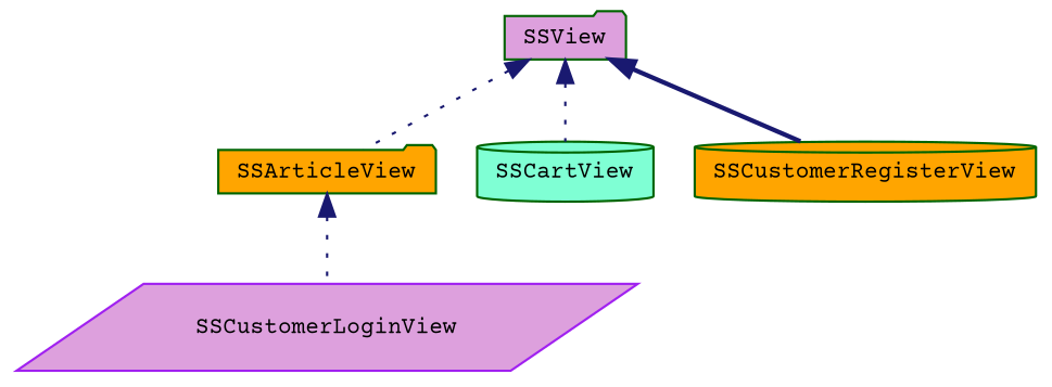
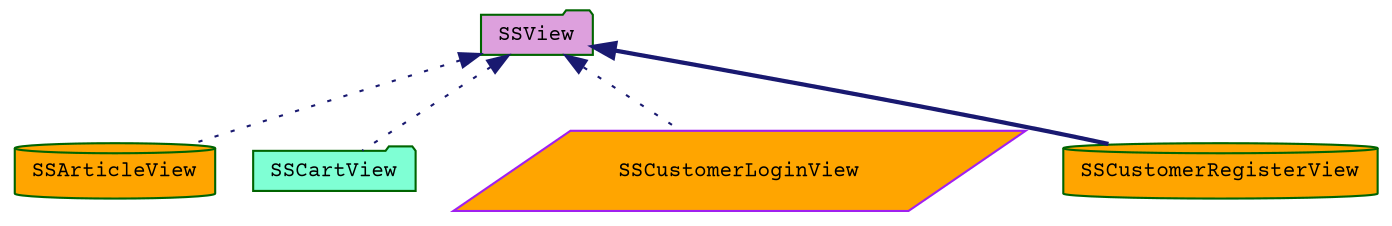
  digraph {
    fontname="Courier Prime"
    rankdir=TB
    node [color=darkgreen fillcolor=plum fontname="Courier Prime" fontsize=10 shape=folder style=filled]
    edge [color=midnightblue dir=back fontname="Courier Prime" fontsize=10 labelfontname=Helvetica labelfontsize=10 style=dotted]
    n1 [height=0.2 label=SSView width=0.4]
-   n2 [fillcolor=orange height=0.2 label=SSArticleView width=0.4]
-   n3 [fillcolor=aquamarine height=0.2 label=SSCartView shape=cylinder width=0.4]
-   n4 [color=purple height=0.2 label=SSCustomerLoginView shape=parallelogram width=0.4]
+   n2 [fillcolor=orange height=0.2 label=SSArticleView shape=cylinder width=0.4]
+   n3 [fillcolor=aquamarine height=0.2 label=SSCartView width=0.4]
+   n4 [color=purple fillcolor=orange height=0.2 label=SSCustomerLoginView shape=parallelogram width=0.4]
    n5 [fillcolor=orange height=0.2 label=SSCustomerRegisterView shape=cylinder width=0.4]
    n1 -> n2
    n1 -> n3
-   n2 -> n4
+   n1 -> n4
    n1 -> n5 [style=bold]
  }
